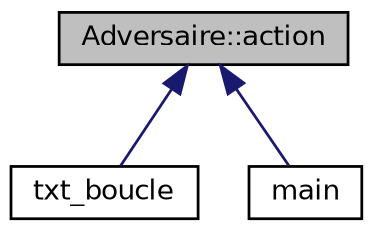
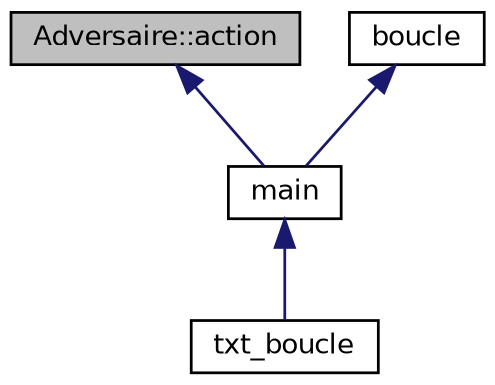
  digraph {
    rankdir=TB
    node [color=black fillcolor=white fontname=Helvetica fontsize=10 shape=record style=filled]
    edge [color=midnightblue dir=back fontname=Helvetica fontsize=10 labelfontname=Helvetica labelfontsize=10 style=solid]
    n1 [fillcolor=grey75 fontcolor=black height=0.2 label="Adversaire::action" width=0.4]
    n2 [height=0.2 label=txt_boucle width=0.4]
    n3 [height=0.2 label=main width=0.4]
-   n1 -> n2
+   n4 [height=0.2 label=boucle width=0.4]
+   n3 -> n2
    n1 -> n3
+   n4 -> n3
  }
